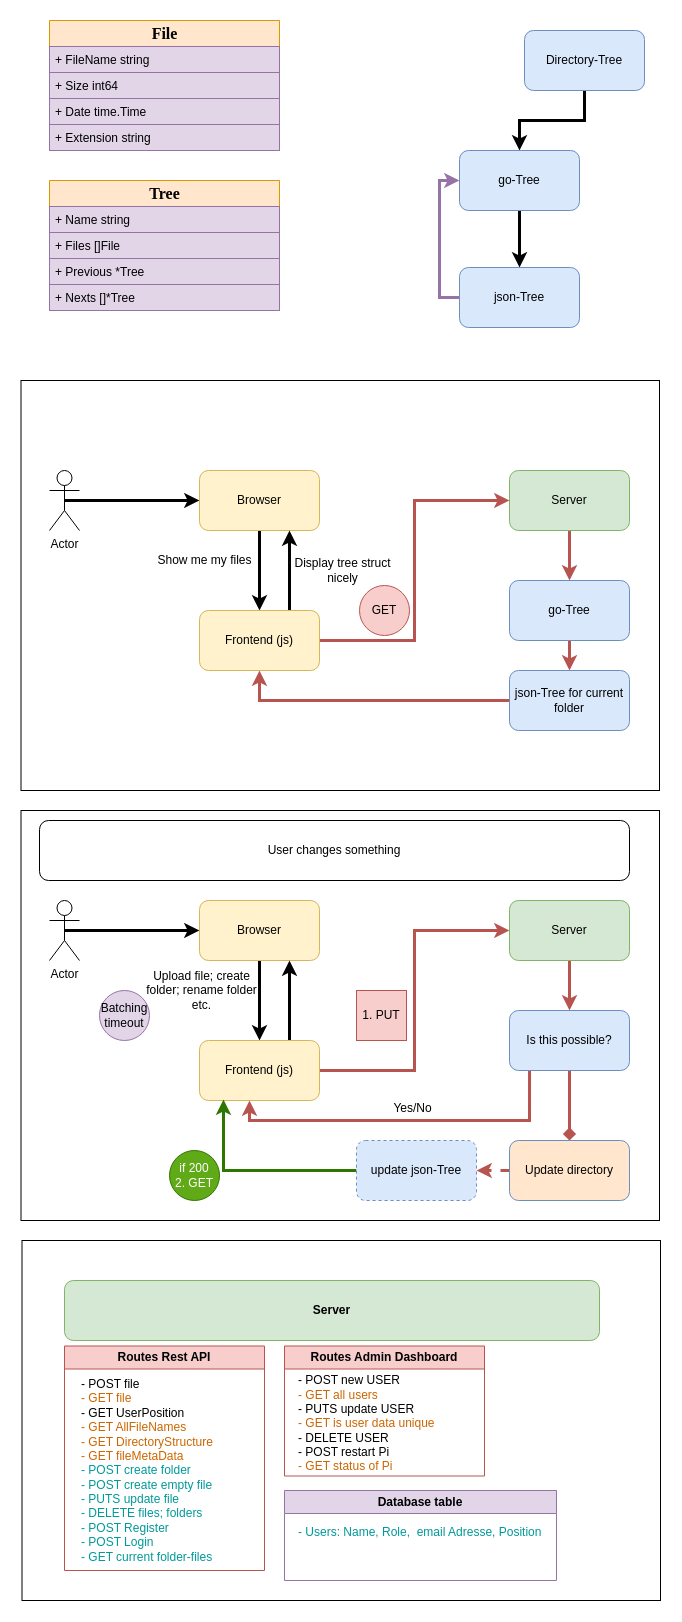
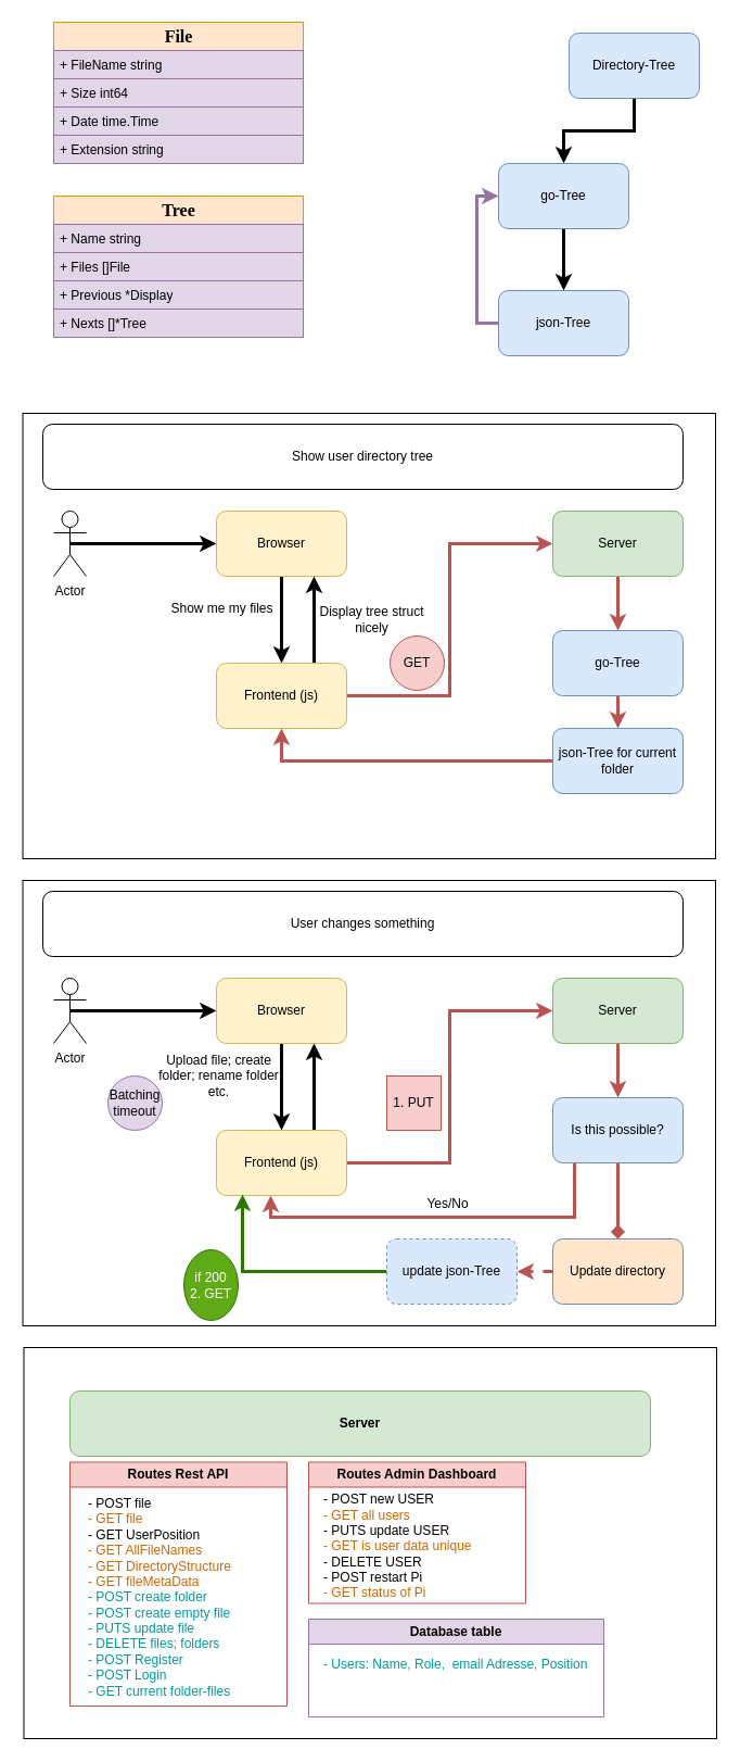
  <mxCell id="0" />
  <mxCell id="1" parent="0" />
  <mxCell id="2" value="" style="rounded=0;whiteSpace=wrap;html=1;" parent="1" vertex="1"><mxGeometry x="20.5" y="380" width="638.5" height="410" as="geometry" /></mxCell>
  <mxCell id="3" value="&lt;span style=&quot;font-size: 16px&quot;&gt;&lt;b&gt;File&lt;br&gt;&lt;/b&gt;&lt;/span&gt;" style="swimlane;html=1;fontStyle=0;childLayout=stackLayout;horizontal=1;startSize=26;fillColor=#ffe6cc;horizontalStack=0;resizeParent=1;resizeLast=0;collapsible=1;marginBottom=0;swimlaneFillColor=#ffffff;rounded=0;shadow=0;comic=0;labelBackgroundColor=none;strokeWidth=1;fontFamily=Verdana;fontSize=10;align=center;strokeColor=#d79b00;" parent="1" vertex="1"><mxGeometry x="49" y="20" width="230" height="104" as="geometry" /></mxCell>
  <mxCell id="4" value="+ FileName string" style="text;html=1;strokeColor=#9673a6;fillColor=#e1d5e7;align=left;verticalAlign=top;spacingLeft=4;spacingRight=4;whiteSpace=wrap;overflow=hidden;rotatable=0;points=[[0,0.5],[1,0.5]];portConstraint=eastwest;" parent="3" vertex="1"><mxGeometry y="26" width="230" height="26" as="geometry" /></mxCell>
  <mxCell id="5" value="+ Size int64" style="text;html=1;strokeColor=#9673a6;fillColor=#e1d5e7;align=left;verticalAlign=top;spacingLeft=4;spacingRight=4;whiteSpace=wrap;overflow=hidden;rotatable=0;points=[[0,0.5],[1,0.5]];portConstraint=eastwest;" parent="3" vertex="1"><mxGeometry y="52" width="230" height="26" as="geometry" /></mxCell>
  <mxCell id="6" value="+ Date time.Time" style="text;html=1;strokeColor=#9673a6;fillColor=#e1d5e7;align=left;verticalAlign=top;spacingLeft=4;spacingRight=4;whiteSpace=wrap;overflow=hidden;rotatable=0;points=[[0,0.5],[1,0.5]];portConstraint=eastwest;" parent="3" vertex="1"><mxGeometry y="78" width="230" height="26" as="geometry" /></mxCell>
  <mxCell id="7" value="+ Extension string" style="text;html=1;strokeColor=#9673a6;fillColor=#e1d5e7;align=left;verticalAlign=top;spacingLeft=4;spacingRight=4;whiteSpace=wrap;overflow=hidden;rotatable=0;points=[[0,0.5],[1,0.5]];portConstraint=eastwest;" parent="1" vertex="1"><mxGeometry x="49" y="124" width="230" height="26" as="geometry" /></mxCell>
  <mxCell id="8" value="+ Nexts []*Tree" style="text;html=1;strokeColor=#9673a6;fillColor=#e1d5e7;align=left;verticalAlign=top;spacingLeft=4;spacingRight=4;whiteSpace=wrap;overflow=hidden;rotatable=0;points=[[0,0.5],[1,0.5]];portConstraint=eastwest;" parent="1" vertex="1"><mxGeometry x="49" y="284" width="230" height="26" as="geometry" /></mxCell>
  <mxCell id="9" value="&lt;span style=&quot;font-size: 16px&quot;&gt;&lt;b&gt;Tree&lt;br&gt;&lt;/b&gt;&lt;/span&gt;" style="swimlane;html=1;fontStyle=0;childLayout=stackLayout;horizontal=1;startSize=26;fillColor=#ffe6cc;horizontalStack=0;resizeParent=1;resizeLast=0;collapsible=1;marginBottom=0;swimlaneFillColor=#ffffff;rounded=0;shadow=0;comic=0;labelBackgroundColor=none;strokeWidth=1;fontFamily=Verdana;fontSize=10;align=center;strokeColor=#d79b00;" parent="1" vertex="1"><mxGeometry x="49" y="180" width="230" height="104" as="geometry" /></mxCell>
  <mxCell id="10" value="+ Name string&amp;nbsp;" style="text;html=1;strokeColor=#9673a6;fillColor=#e1d5e7;align=left;verticalAlign=top;spacingLeft=4;spacingRight=4;whiteSpace=wrap;overflow=hidden;rotatable=0;points=[[0,0.5],[1,0.5]];portConstraint=eastwest;" parent="9" vertex="1"><mxGeometry y="26" width="230" height="26" as="geometry" /></mxCell>
  <mxCell id="11" value="+ Files []File" style="text;html=1;strokeColor=#9673a6;fillColor=#e1d5e7;align=left;verticalAlign=top;spacingLeft=4;spacingRight=4;whiteSpace=wrap;overflow=hidden;rotatable=0;points=[[0,0.5],[1,0.5]];portConstraint=eastwest;" parent="9" vertex="1"><mxGeometry y="52" width="230" height="26" as="geometry" /></mxCell>
- <mxCell id="12" value="+ Previous *Tree" style="text;html=1;strokeColor=#9673a6;fillColor=#e1d5e7;align=left;verticalAlign=top;spacingLeft=4;spacingRight=4;whiteSpace=wrap;overflow=hidden;rotatable=0;points=[[0,0.5],[1,0.5]];portConstraint=eastwest;" parent="9" vertex="1"><mxGeometry y="78" width="230" height="26" as="geometry" /></mxCell>
+ <mxCell id="12" value="+ Previous *Display" style="text;html=1;strokeColor=#9673a6;fillColor=#e1d5e7;align=left;verticalAlign=top;spacingLeft=4;spacingRight=4;whiteSpace=wrap;overflow=hidden;rotatable=0;points=[[0,0.5],[1,0.5]];portConstraint=eastwest;" parent="9" vertex="1"><mxGeometry y="78" width="230" height="26" as="geometry" /></mxCell>
  <mxCell id="13" style="edgeStyle=orthogonalEdgeStyle;rounded=0;orthogonalLoop=1;jettySize=auto;html=1;exitX=0.5;exitY=1;exitDx=0;exitDy=0;entryX=0.5;entryY=0;entryDx=0;entryDy=0;strokeWidth=3;" parent="1" source="14" target="16" edge="1"><mxGeometry relative="1" as="geometry" /></mxCell>
  <mxCell id="14" value="Directory-Tree" style="rounded=1;whiteSpace=wrap;html=1;fillColor=#dae8fc;strokeColor=#6c8ebf;" parent="1" vertex="1"><mxGeometry x="524" y="30" width="120" height="60" as="geometry" /></mxCell>
  <mxCell id="15" style="edgeStyle=orthogonalEdgeStyle;rounded=0;orthogonalLoop=1;jettySize=auto;html=1;exitX=0.5;exitY=1;exitDx=0;exitDy=0;strokeWidth=3;" parent="1" source="16" target="18" edge="1"><mxGeometry relative="1" as="geometry" /></mxCell>
  <mxCell id="16" value="go-Tree" style="rounded=1;whiteSpace=wrap;html=1;fillColor=#dae8fc;strokeColor=#6c8ebf;" parent="1" vertex="1"><mxGeometry x="459" y="150" width="120" height="60" as="geometry" /></mxCell>
  <mxCell id="17" style="edgeStyle=orthogonalEdgeStyle;rounded=0;orthogonalLoop=1;jettySize=auto;html=1;exitX=0;exitY=0.5;exitDx=0;exitDy=0;entryX=0;entryY=0.5;entryDx=0;entryDy=0;fillColor=#e1d5e7;strokeColor=#9673a6;strokeWidth=3;" parent="1" source="18" target="16" edge="1"><mxGeometry relative="1" as="geometry" /></mxCell>
  <mxCell id="18" value="json-Tree" style="rounded=1;whiteSpace=wrap;html=1;fillColor=#dae8fc;strokeColor=#6c8ebf;" parent="1" vertex="1"><mxGeometry x="459" y="267" width="120" height="60" as="geometry" /></mxCell>
  <mxCell id="19" style="edgeStyle=orthogonalEdgeStyle;rounded=0;orthogonalLoop=1;jettySize=auto;html=1;exitX=0.5;exitY=0.5;exitDx=0;exitDy=0;exitPerimeter=0;entryX=0;entryY=0.5;entryDx=0;entryDy=0;strokeWidth=3;" parent="1" source="20" target="22" edge="1"><mxGeometry relative="1" as="geometry" /></mxCell>
  <mxCell id="20" value="Actor" style="shape=umlActor;verticalLabelPosition=bottom;labelBackgroundColor=#ffffff;verticalAlign=top;html=1;outlineConnect=0;" parent="1" vertex="1"><mxGeometry x="49" y="470" width="30" height="60" as="geometry" /></mxCell>
  <mxCell id="21" style="edgeStyle=orthogonalEdgeStyle;rounded=0;orthogonalLoop=1;jettySize=auto;html=1;exitX=0.5;exitY=1;exitDx=0;exitDy=0;entryX=0.5;entryY=0;entryDx=0;entryDy=0;strokeWidth=3;" parent="1" source="22" target="32" edge="1"><mxGeometry relative="1" as="geometry" /></mxCell>
  <mxCell id="22" value="Browser" style="rounded=1;whiteSpace=wrap;html=1;align=center;fillColor=#fff2cc;strokeColor=#d6b656;" parent="1" vertex="1"><mxGeometry x="199" y="470" width="120" height="60" as="geometry" /></mxCell>
  <mxCell id="23" style="edgeStyle=orthogonalEdgeStyle;rounded=0;orthogonalLoop=1;jettySize=auto;html=1;exitX=0.5;exitY=1;exitDx=0;exitDy=0;entryX=0.5;entryY=0;entryDx=0;entryDy=0;strokeWidth=3;fillColor=#f8cecc;strokeColor=#b85450;" parent="1" source="24" target="27" edge="1"><mxGeometry relative="1" as="geometry" /></mxCell>
  <mxCell id="24" value="Server" style="rounded=1;whiteSpace=wrap;html=1;fillColor=#d5e8d4;strokeColor=#82b366;" parent="1" vertex="1"><mxGeometry x="509" y="470" width="120" height="60" as="geometry" /></mxCell>
  <mxCell id="25" value="Show me my files" style="text;html=1;strokeColor=none;fillColor=none;align=center;verticalAlign=middle;whiteSpace=wrap;rounded=0;" parent="1" vertex="1"><mxGeometry x="140.5" y="550" width="127" height="20" as="geometry" /></mxCell>
  <mxCell id="26" style="edgeStyle=orthogonalEdgeStyle;rounded=0;orthogonalLoop=1;jettySize=auto;html=1;exitX=0.5;exitY=1;exitDx=0;exitDy=0;strokeWidth=3;fillColor=#f8cecc;strokeColor=#b85450;" parent="1" source="27" target="29" edge="1"><mxGeometry relative="1" as="geometry" /></mxCell>
  <mxCell id="27" value="go-Tree" style="rounded=1;whiteSpace=wrap;html=1;fillColor=#dae8fc;strokeColor=#6c8ebf;" parent="1" vertex="1"><mxGeometry x="509" y="580" width="120" height="60" as="geometry" /></mxCell>
  <mxCell id="28" style="edgeStyle=orthogonalEdgeStyle;rounded=0;orthogonalLoop=1;jettySize=auto;html=1;exitX=0;exitY=0.5;exitDx=0;exitDy=0;entryX=0.5;entryY=1;entryDx=0;entryDy=0;strokeWidth=3;fillColor=#f8cecc;strokeColor=#b85450;" parent="1" source="29" target="32" edge="1"><mxGeometry relative="1" as="geometry" /></mxCell>
  <mxCell id="29" value="json-Tree for current folder" style="rounded=1;whiteSpace=wrap;html=1;fillColor=#dae8fc;strokeColor=#6c8ebf;" parent="1" vertex="1"><mxGeometry x="509" y="670" width="120" height="60" as="geometry" /></mxCell>
  <mxCell id="30" style="edgeStyle=orthogonalEdgeStyle;rounded=0;orthogonalLoop=1;jettySize=auto;html=1;exitX=1;exitY=0.5;exitDx=0;exitDy=0;entryX=0;entryY=0.5;entryDx=0;entryDy=0;strokeWidth=3;fillColor=#f8cecc;strokeColor=#b85450;" parent="1" source="32" target="24" edge="1"><mxGeometry relative="1" as="geometry" /></mxCell>
  <mxCell id="31" style="edgeStyle=orthogonalEdgeStyle;rounded=0;orthogonalLoop=1;jettySize=auto;html=1;exitX=0.75;exitY=0;exitDx=0;exitDy=0;entryX=0.75;entryY=1;entryDx=0;entryDy=0;strokeWidth=3;" parent="1" source="32" target="22" edge="1"><mxGeometry relative="1" as="geometry" /></mxCell>
  <mxCell id="32" value="Frontend (js)" style="rounded=1;whiteSpace=wrap;html=1;align=center;fillColor=#fff2cc;strokeColor=#d6b656;" parent="1" vertex="1"><mxGeometry x="199" y="610" width="120" height="60" as="geometry" /></mxCell>
  <mxCell id="33" value="Display tree struct nicely" style="text;html=1;strokeColor=none;fillColor=none;align=center;verticalAlign=middle;whiteSpace=wrap;rounded=0;" parent="1" vertex="1"><mxGeometry x="279" y="560" width="127" height="20" as="geometry" /></mxCell>
+ <mxCell id="34" value="Show user directory tree" style="rounded=1;whiteSpace=wrap;html=1;" parent="1" vertex="1"><mxGeometry x="39" y="390" width="590" height="60" as="geometry" /></mxCell>
  <mxCell id="35" value="&lt;span style=&quot;font-family: monospace ; font-size: 0px&quot;&gt;%3CmxGraphModel%3E%3Croot%3E%3CmxCell%20id%3D%220%22%2F%3E%3CmxCell%20id%3D%221%22%20parent%3D%220%22%2F%3E%3CmxCell%20id%3D%222%22%20value%3D%22Server%22%20style%3D%22rounded%3D1%3BwhiteSpace%3Dwrap%3Bhtml%3D1%3BfillColor%3D%23d5e8d4%3BstrokeColor%3D%2382b366%3B%22%20vertex%3D%221%22%20parent%3D%221%22%3E%3CmxGeometry%20x%3D%22540%22%20y%3D%22950%22%20width%3D%22120%22%20height%3D%2260%22%20as%3D%22geometry%22%2F%3E%3C%2FmxCell%3E%3C%2Froot%3E%3C%2FmxGraphModel%3E&lt;/span&gt;" style="rounded=0;whiteSpace=wrap;html=1;" parent="1" vertex="1"><mxGeometry x="20.5" y="810" width="638.5" height="410" as="geometry" /></mxCell>
  <mxCell id="36" style="edgeStyle=orthogonalEdgeStyle;rounded=0;orthogonalLoop=1;jettySize=auto;html=1;exitX=0.5;exitY=0.5;exitDx=0;exitDy=0;exitPerimeter=0;entryX=0;entryY=0.5;entryDx=0;entryDy=0;strokeWidth=3;" parent="1" source="37" target="39" edge="1"><mxGeometry relative="1" as="geometry" /></mxCell>
  <mxCell id="37" value="Actor" style="shape=umlActor;verticalLabelPosition=bottom;labelBackgroundColor=#ffffff;verticalAlign=top;html=1;outlineConnect=0;" parent="1" vertex="1"><mxGeometry x="49" y="900" width="30" height="60" as="geometry" /></mxCell>
  <mxCell id="38" style="edgeStyle=orthogonalEdgeStyle;rounded=0;orthogonalLoop=1;jettySize=auto;html=1;exitX=0.5;exitY=1;exitDx=0;exitDy=0;entryX=0.5;entryY=0;entryDx=0;entryDy=0;strokeWidth=3;" parent="1" source="39" target="50" edge="1"><mxGeometry relative="1" as="geometry" /></mxCell>
  <mxCell id="39" value="Browser" style="rounded=1;whiteSpace=wrap;html=1;align=center;fillColor=#fff2cc;strokeColor=#d6b656;" parent="1" vertex="1"><mxGeometry x="199" y="900" width="120" height="60" as="geometry" /></mxCell>
  <mxCell id="40" style="edgeStyle=orthogonalEdgeStyle;rounded=0;orthogonalLoop=1;jettySize=auto;html=1;exitX=0.5;exitY=1;exitDx=0;exitDy=0;entryX=0.5;entryY=0;entryDx=0;entryDy=0;strokeWidth=3;fillColor=#f8cecc;strokeColor=#b85450;" parent="1" source="41" target="45" edge="1"><mxGeometry relative="1" as="geometry" /></mxCell>
  <mxCell id="41" value="Server" style="rounded=1;whiteSpace=wrap;html=1;fillColor=#d5e8d4;strokeColor=#82b366;" parent="1" vertex="1"><mxGeometry x="509" y="900" width="120" height="60" as="geometry" /></mxCell>
  <mxCell id="42" value="Upload file; create folder; rename folder etc." style="text;html=1;strokeColor=none;fillColor=none;align=center;verticalAlign=middle;whiteSpace=wrap;rounded=0;" parent="1" vertex="1"><mxGeometry x="137.5" y="980" width="127" height="20" as="geometry" /></mxCell>
  <mxCell id="43" style="edgeStyle=orthogonalEdgeStyle;rounded=0;orthogonalLoop=1;jettySize=auto;html=1;exitX=0.5;exitY=1;exitDx=0;exitDy=0;strokeWidth=3;fillColor=#f8cecc;strokeColor=#b85450;endArrow=diamond;" parent="1" source="45" target="47" edge="1"><mxGeometry relative="1" as="geometry" /></mxCell>
  <mxCell id="44" style="edgeStyle=orthogonalEdgeStyle;rounded=0;orthogonalLoop=1;jettySize=auto;html=1;exitX=0.167;exitY=1;exitDx=0;exitDy=0;entryX=0.417;entryY=1;entryDx=0;entryDy=0;entryPerimeter=0;strokeWidth=3;fillColor=#f8cecc;strokeColor=#b85450;exitPerimeter=0;" parent="1" source="45" target="50" edge="1"><mxGeometry relative="1" as="geometry" /></mxCell>
  <mxCell id="45" value="Is this possible?" style="rounded=1;whiteSpace=wrap;html=1;fillColor=#dae8fc;strokeColor=#6c8ebf;" parent="1" vertex="1"><mxGeometry x="509" y="1010" width="120" height="60" as="geometry" /></mxCell>
  <mxCell id="46" style="edgeStyle=orthogonalEdgeStyle;rounded=0;orthogonalLoop=1;jettySize=auto;html=1;exitX=0;exitY=0.5;exitDx=0;exitDy=0;entryX=1;entryY=0.5;entryDx=0;entryDy=0;strokeWidth=3;fillColor=#f8cecc;strokeColor=#b85450;dashed=1;" parent="1" source="47" target="54" edge="1"><mxGeometry relative="1" as="geometry" /></mxCell>
  <mxCell id="47" value="Update directory" style="rounded=1;whiteSpace=wrap;html=1;fillColor=#ffe6cc;strokeColor=#6c8ebf;" parent="1" vertex="1"><mxGeometry x="509" y="1140" width="120" height="60" as="geometry" /></mxCell>
  <mxCell id="48" style="edgeStyle=orthogonalEdgeStyle;rounded=0;orthogonalLoop=1;jettySize=auto;html=1;exitX=1;exitY=0.5;exitDx=0;exitDy=0;entryX=0;entryY=0.5;entryDx=0;entryDy=0;strokeWidth=3;fillColor=#f8cecc;strokeColor=#b85450;" parent="1" source="50" target="41" edge="1"><mxGeometry relative="1" as="geometry" /></mxCell>
  <mxCell id="49" style="edgeStyle=orthogonalEdgeStyle;rounded=0;orthogonalLoop=1;jettySize=auto;html=1;exitX=0.75;exitY=0;exitDx=0;exitDy=0;entryX=0.75;entryY=1;entryDx=0;entryDy=0;strokeWidth=3;" parent="1" source="50" target="39" edge="1"><mxGeometry relative="1" as="geometry" /></mxCell>
  <mxCell id="50" value="Frontend (js)" style="rounded=1;whiteSpace=wrap;html=1;align=center;fillColor=#fff2cc;strokeColor=#d6b656;" parent="1" vertex="1"><mxGeometry x="199" y="1040" width="120" height="60" as="geometry" /></mxCell>
  <mxCell id="51" value="User changes something" style="rounded=1;whiteSpace=wrap;html=1;" parent="1" vertex="1"><mxGeometry x="39" y="820" width="590" height="60" as="geometry" /></mxCell>
  <mxCell id="52" value="Yes/No" style="text;html=1;strokeColor=none;fillColor=none;align=center;verticalAlign=middle;whiteSpace=wrap;rounded=0;" parent="1" vertex="1"><mxGeometry x="349" y="1098" width="127" height="20" as="geometry" /></mxCell>
  <mxCell id="53" style="edgeStyle=orthogonalEdgeStyle;rounded=0;orthogonalLoop=1;jettySize=auto;html=1;exitX=0;exitY=0.5;exitDx=0;exitDy=0;entryX=0.2;entryY=0.983;entryDx=0;entryDy=0;entryPerimeter=0;strokeWidth=3;fillColor=#60a917;strokeColor=#2D7600;" parent="1" source="54" target="50" edge="1"><mxGeometry relative="1" as="geometry" /></mxCell>
  <mxCell id="54" value="update json-Tree" style="rounded=1;whiteSpace=wrap;html=1;fillColor=#dae8fc;strokeColor=#6c8ebf;dashed=1;" parent="1" vertex="1"><mxGeometry x="356" y="1140" width="120" height="60" as="geometry" /></mxCell>
  <mxCell id="55" value="Batching&lt;br&gt;timeout" style="ellipse;whiteSpace=wrap;html=1;aspect=fixed;fillColor=#e1d5e7;strokeColor=#9673a6;" parent="1" vertex="1"><mxGeometry x="99" y="990" width="50" height="50" as="geometry" /></mxCell>
  <mxCell id="56" value="1. PUT" style="whiteSpace=wrap;html=1;aspect=fixed;fillColor=#f8cecc;strokeColor=#b85450;rounded=0;" parent="1" vertex="1"><mxGeometry x="356" y="990" width="50" height="50" as="geometry" /></mxCell>
- <mxCell id="57" value="if 200 &lt;br&gt;2. GET" style="ellipse;whiteSpace=wrap;html=1;aspect=fixed;fillColor=#60a917;strokeColor=#2D7600;fontColor=#ffffff;" parent="1" vertex="1"><mxGeometry x="169" y="1150" width="50" height="50" as="geometry" /></mxCell>
+ <mxCell id="57" value="if 200 &lt;br&gt;2. GET" style="ellipse;whiteSpace=wrap;html=1;aspect=fixed;fillColor=#60a917;strokeColor=#2D7600;fontColor=#ffffff;" parent="1" vertex="1"><mxGeometry x="169" y="1150" width="50" height="65" as="geometry" /></mxCell>
  <mxCell id="58" value="GET" style="ellipse;whiteSpace=wrap;html=1;aspect=fixed;fillColor=#f8cecc;strokeColor=#b85450;" parent="1" vertex="1"><mxGeometry x="359" y="585" width="50" height="50" as="geometry" /></mxCell>
  <mxCell id="59" value="&lt;span style=&quot;font-family: monospace ; font-size: 0px&quot;&gt;dra&lt;/span&gt;" style="rounded=0;whiteSpace=wrap;html=1;" parent="1" vertex="1"><mxGeometry x="21.5" y="1240" width="638.5" height="360" as="geometry" /></mxCell>
  <mxCell id="60" value="&lt;b&gt;Server&lt;/b&gt;" style="rounded=1;whiteSpace=wrap;html=1;fillColor=#d5e8d4;strokeColor=#82b366;" parent="1" vertex="1"><mxGeometry x="64" y="1280" width="535" height="60" as="geometry" /></mxCell>
  <mxCell id="61" value="Routes Rest API" style="swimlane;whiteSpace=wrap;html=1;fillColor=#f8cecc;strokeColor=#b85450;" parent="1" vertex="1"><mxGeometry x="64" y="1345.5" width="200" height="224.5" as="geometry" /></mxCell>
  <mxCell id="62" value="&lt;div&gt;- POST file&lt;/div&gt;&lt;div&gt;&lt;font color=&quot;#cc6600&quot;&gt;- GET file&lt;/font&gt;&lt;/div&gt;- GET UserPosition&lt;br&gt;&lt;font color=&quot;#cc6600&quot;&gt;- GET AllFileNames&lt;br&gt;- GET DirectoryStructure&lt;br&gt;- GET fileMetaData&lt;br&gt;&lt;/font&gt;&lt;font color=&quot;#009999&quot;&gt;- POST create folder&lt;br&gt;- POST create empty file&lt;br&gt;- PUTS update file&lt;br&gt;- DELETE files; folders&amp;nbsp;&lt;br&gt;- POST Register&lt;br&gt;- POST Login&lt;br&gt;- GET current folder-files&lt;br&gt;&lt;/font&gt;" style="text;html=1;align=left;verticalAlign=middle;resizable=0;points=[];autosize=1;strokeColor=none;fillColor=none;" parent="61" vertex="1"><mxGeometry x="15" y="24.5" width="160" height="200" as="geometry" /></mxCell>
  <mxCell id="63" value="Routes Admin Dashboard" style="swimlane;whiteSpace=wrap;html=1;fillColor=#f8cecc;strokeColor=#b85450;" parent="1" vertex="1"><mxGeometry x="284" y="1345.5" width="200" height="130" as="geometry" /></mxCell>
  <mxCell id="64" value="&lt;div align=&quot;left&quot;&gt;- POST new USER&lt;br&gt;&lt;font color=&quot;#cc6600&quot;&gt;- GET all users&lt;/font&gt;&lt;/div&gt;&lt;div align=&quot;left&quot;&gt;- PUTS update USER&lt;/div&gt;&lt;div align=&quot;left&quot;&gt;&lt;font color=&quot;#cc6600&quot;&gt;- GET is user data unique&lt;/font&gt;&lt;/div&gt;&lt;div align=&quot;left&quot;&gt;- DELETE USER&lt;/div&gt;&lt;div align=&quot;left&quot;&gt;- POST restart Pi&lt;/div&gt;&lt;div align=&quot;left&quot;&gt;&lt;font color=&quot;#cc6600&quot;&gt;- GET status of Pi&lt;/font&gt;&lt;br&gt;&lt;/div&gt;" style="text;html=1;align=left;verticalAlign=middle;resizable=0;points=[];autosize=1;strokeColor=none;fillColor=none;" parent="63" vertex="1"><mxGeometry x="12" y="27" width="150" height="100" as="geometry" /></mxCell>
  <mxCell id="65" value="Database table" style="swimlane;whiteSpace=wrap;html=1;fillColor=#e1d5e7;strokeColor=#9673a6;startSize=23;" parent="1" vertex="1"><mxGeometry x="284" y="1490" width="272" height="90" as="geometry" /></mxCell>
  <mxCell id="66" value="&lt;div align=&quot;left&quot;&gt;&lt;font color=&quot;#009999&quot;&gt;- Users: Name, Role,&amp;nbsp; email Adresse, Position&lt;/font&gt;&lt;/div&gt;&lt;div align=&quot;left&quot;&gt;&lt;br&gt;&lt;/div&gt;" style="text;html=1;align=left;verticalAlign=middle;resizable=0;points=[];autosize=1;strokeColor=none;fillColor=none;" parent="65" vertex="1"><mxGeometry x="12" y="34" width="260" height="30" as="geometry" /></mxCell>
